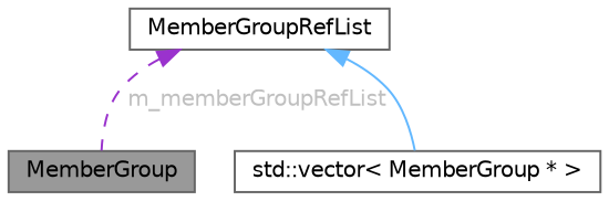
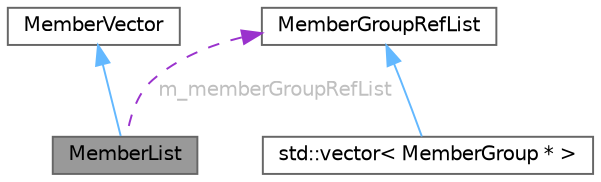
  digraph {
    fontname="DejaVu Sans"
    node [color=gray40 fillcolor=white fontname="DejaVu Sans" fontsize=10 shape=box style=filled]
    edge [color=steelblue1 dir=back fontname="DejaVu Sans" fontsize=10 labelfontname=Helvetica labelfontsize=10 style=solid]
-   n1 [fillcolor=grey60 fontcolor=black height=0.2 label=MemberGroup width=0.4]
+   n1 [fillcolor=grey60 fontcolor=black height=0.2 label=MemberList width=0.4]
+   n2 [height=0.2 label=MemberVector width=0.4]
    n3 [height=0.2 label=MemberGroupRefList width=0.4]
    n4 [height=0.2 label="std::vector\< MemberGroup * \>" width=0.4]
+   n2 -> n1
    n3 -> n1 [color=darkorchid3 fontcolor=grey label=" m_memberGroupRefList" style=dashed]
    n3 -> n4
  }
